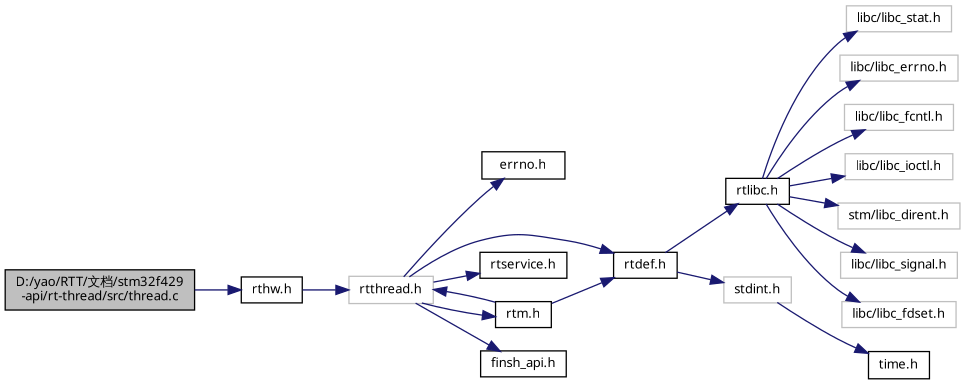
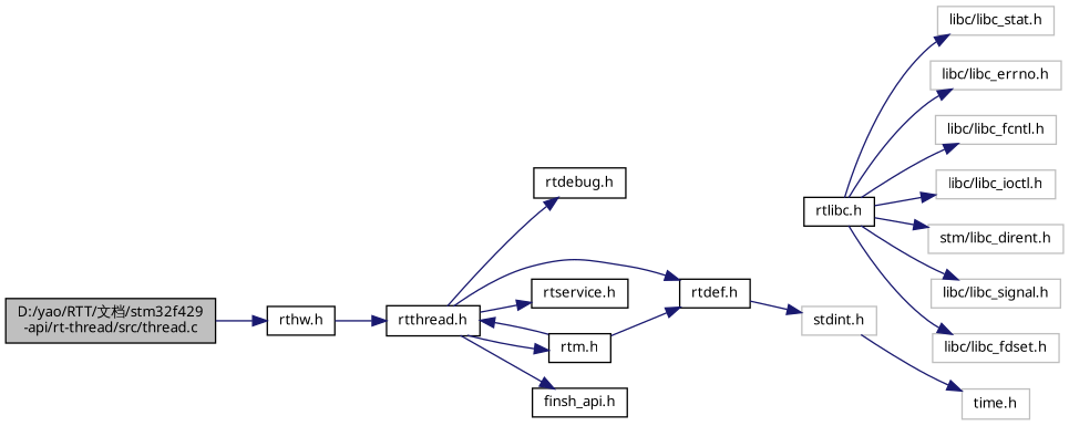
  digraph {
    rankdir=LR
    node [color=black fillcolor=white fontname="FreeSans.ttf" fontsize=10 shape=record style=filled]
    edge [color=midnightblue fontname="FreeSans.ttf" fontsize=10 labelfontname="FreeSans.ttf" labelfontsize=10 style=solid]
    n1 [fillcolor=grey75 fontcolor=black height=0.2 label="D:/yao/RTT/文档/stm32f429\l-api/rt-thread/src/thread.c" width=0.4]
    n2 [height=0.2 label="rthw.h" width=0.4]
-   n3 [color=grey75 height=0.2 label="rtthread.h" width=0.4]
-   n4 [height=0.2 label="errno.h" width=0.4]
+   n3 [height=0.2 label="rtthread.h" width=0.4]
+   n4 [height=0.2 label="rtdebug.h" width=0.4]
    n5 [height=0.2 label="rtdef.h" width=0.4]
    n6 [height=0.2 label="rtservice.h" width=0.4]
    n7 [height=0.2 label="rtm.h" width=0.4]
    n8 [height=0.2 label="finsh_api.h" width=0.4]
    n9 [height=0.2 label="rtlibc.h" width=0.4]
    n10 [color=grey75 height=0.2 label="stdint.h" width=0.4]
    n11 [color=grey75 height=0.2 label="libc/libc_stat.h" width=0.4]
    n12 [color=grey75 height=0.2 label="libc/libc_errno.h" width=0.4]
    n13 [color=grey75 height=0.2 label="libc/libc_fcntl.h" width=0.4]
    n14 [color=grey75 height=0.2 label="libc/libc_ioctl.h" width=0.4]
    n15 [color=grey75 height=0.2 label="stm/libc_dirent.h" width=0.4]
    n16 [color=grey75 height=0.2 label="libc/libc_signal.h" width=0.4]
    n17 [color=grey75 height=0.2 label="libc/libc_fdset.h" width=0.4]
-   n18 [height=0.2 label="time.h" width=0.4]
+   n18 [color=grey75 height=0.2 label="time.h" width=0.4]
    n1 -> n2
    n2 -> n3
    n3 -> n4
    n3 -> n5
    n3 -> n6
    n3 -> n7
    n3 -> n8
-   n5 -> n9
    n5 -> n10
    n7 -> n3
    n7 -> n5
    n9 -> n11
    n9 -> n12
    n9 -> n13
    n9 -> n14
    n9 -> n15
    n9 -> n16
    n9 -> n17
    n10 -> n18
  }
